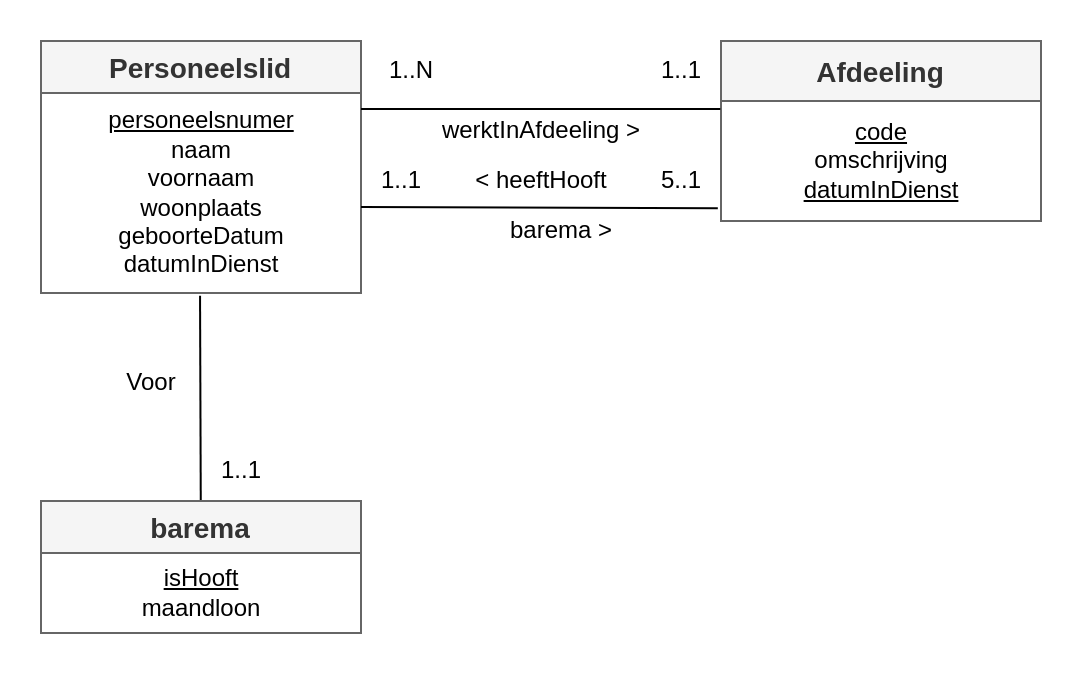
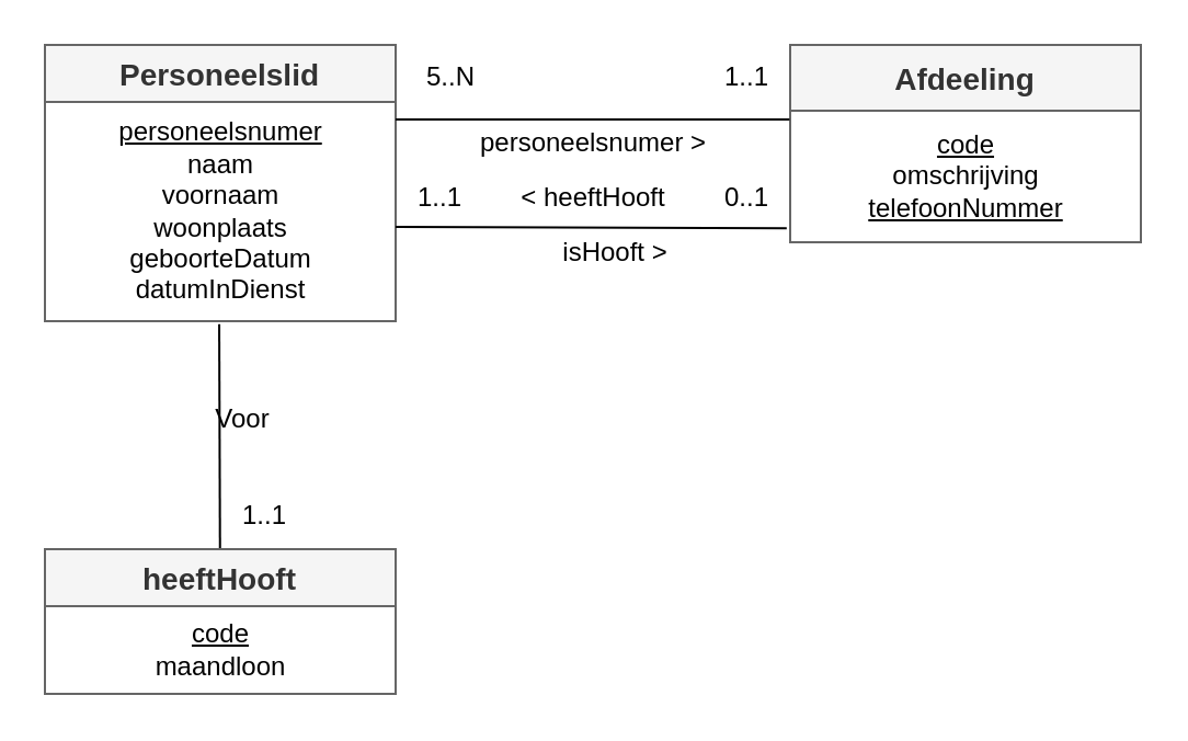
  <mxCell id="0" />
  <mxCell id="1" parent="0" />
  <mxCell id="2" value="Personeelslid" style="swimlane;fontStyle=1;childLayout=stackLayout;horizontal=1;startSize=26;horizontalStack=0;resizeParent=1;resizeParentMax=0;resizeLast=0;collapsible=1;marginBottom=0;align=center;fontSize=14;strokeColor=#666666;fillColor=#f5f5f5;fontColor=#333333;" parent="1" vertex="1"><mxGeometry x="20" y="20" width="160" height="126" as="geometry" /></mxCell>
  <mxCell id="3" value="&lt;u&gt;personeelsnumer&lt;/u&gt;&lt;br&gt;naam&lt;br&gt;voornaam&lt;br&gt;woonplaats&lt;br&gt;geboorteDatum&lt;br&gt;datumInDienst" style="text;html=1;align=center;verticalAlign=middle;resizable=0;points=[];autosize=1;strokeColor=none;fillColor=none;" parent="2" vertex="1"><mxGeometry y="26" width="160" height="100" as="geometry" /></mxCell>
  <mxCell id="4" value="Afdeeling" style="swimlane;fontStyle=1;childLayout=stackLayout;horizontal=1;startSize=30;horizontalStack=0;resizeParent=1;resizeParentMax=0;resizeLast=0;collapsible=1;marginBottom=0;align=center;fontSize=14;strokeColor=#666666;fillColor=#f5f5f5;fontColor=#333333;" parent="1" vertex="1"><mxGeometry x="360" y="20" width="160" height="90" as="geometry" /></mxCell>
- <mxCell id="5" value="&lt;u&gt;code&lt;/u&gt;&lt;br&gt;omschrijving&lt;br&gt;&lt;u&gt;datumInDienst&lt;/u&gt;&lt;br&gt;" style="text;html=1;align=center;verticalAlign=middle;resizable=0;points=[];autosize=1;strokeColor=none;fillColor=none;" parent="4" vertex="1"><mxGeometry y="30" width="160" height="60" as="geometry" /></mxCell>
+ <mxCell id="5" value="&lt;u&gt;code&lt;/u&gt;&lt;br&gt;omschrijving&lt;br&gt;&lt;u&gt;telefoonNummer&lt;/u&gt;&lt;br&gt;" style="text;html=1;align=center;verticalAlign=middle;resizable=0;points=[];autosize=1;strokeColor=none;fillColor=none;" parent="4" vertex="1"><mxGeometry y="30" width="160" height="60" as="geometry" /></mxCell>
  <mxCell id="6" style="edgeStyle=none;html=1;entryX=-0.002;entryY=0.067;entryDx=0;entryDy=0;entryPerimeter=0;endArrow=none;endFill=0;" parent="1" target="5" edge="1"><mxGeometry relative="1" as="geometry"><mxPoint x="180" y="54" as="sourcePoint" /><mxPoint x="361.6" y="54.35" as="targetPoint" /></mxGeometry></mxCell>
- <mxCell id="7" value="1..N" style="text;html=1;align=center;verticalAlign=middle;resizable=0;points=[];autosize=1;strokeColor=none;fillColor=none;" parent="1" vertex="1"><mxGeometry x="180" y="20" width="50" height="30" as="geometry" /></mxCell>
+ <mxCell id="7" value="5..N" style="text;html=1;align=center;verticalAlign=middle;resizable=0;points=[];autosize=1;strokeColor=none;fillColor=none;" parent="1" vertex="1"><mxGeometry x="180" y="20" width="50" height="30" as="geometry" /></mxCell>
  <mxCell id="8" value="1..1" style="text;html=1;align=center;verticalAlign=middle;resizable=0;points=[];autosize=1;strokeColor=none;fillColor=none;" parent="1" vertex="1"><mxGeometry x="320" y="20" width="40" height="30" as="geometry" /></mxCell>
- <mxCell id="9" value="werktInAfdeeling &amp;gt;" style="text;html=1;align=center;verticalAlign=middle;resizable=0;points=[];autosize=1;strokeColor=none;fillColor=none;" parent="1" vertex="1"><mxGeometry x="210" y="50" width="120" height="30" as="geometry" /></mxCell>
+ <mxCell id="9" value="personeelsnumer &amp;gt;" style="text;html=1;align=center;verticalAlign=middle;resizable=0;points=[];autosize=1;strokeColor=none;fillColor=none;" parent="1" vertex="1"><mxGeometry x="210" y="50" width="120" height="30" as="geometry" /></mxCell>
  <mxCell id="10" style="edgeStyle=none;html=1;entryX=0.497;entryY=1.014;entryDx=0;entryDy=0;entryPerimeter=0;endArrow=none;endFill=0;" parent="1" source="11" target="3" edge="1"><mxGeometry relative="1" as="geometry" /></mxCell>
- <mxCell id="11" value="barema" style="swimlane;fontStyle=1;childLayout=stackLayout;horizontal=1;startSize=26;horizontalStack=0;resizeParent=1;resizeParentMax=0;resizeLast=0;collapsible=1;marginBottom=0;align=center;fontSize=14;strokeColor=#666666;fillColor=#f5f5f5;fontColor=#333333;" parent="1" vertex="1"><mxGeometry x="20" y="250" width="160" height="66" as="geometry" /></mxCell>
- <mxCell id="12" value="&lt;u&gt;isHooft&lt;br&gt;&lt;/u&gt;maandloon&lt;u&gt;&lt;br&gt;&lt;/u&gt;" style="text;html=1;align=center;verticalAlign=middle;resizable=0;points=[];autosize=1;strokeColor=none;fillColor=none;" parent="11" vertex="1"><mxGeometry y="26" width="160" height="40" as="geometry" /></mxCell>
+ <mxCell id="11" value="heeftHooft" style="swimlane;fontStyle=1;childLayout=stackLayout;horizontal=1;startSize=26;horizontalStack=0;resizeParent=1;resizeParentMax=0;resizeLast=0;collapsible=1;marginBottom=0;align=center;fontSize=14;strokeColor=#666666;fillColor=#f5f5f5;fontColor=#333333;" parent="1" vertex="1"><mxGeometry x="20" y="250" width="160" height="66" as="geometry" /></mxCell>
+ <mxCell id="12" value="&lt;u&gt;code&lt;br&gt;&lt;/u&gt;maandloon&lt;u&gt;&lt;br&gt;&lt;/u&gt;" style="text;html=1;align=center;verticalAlign=middle;resizable=0;points=[];autosize=1;strokeColor=none;fillColor=none;" parent="11" vertex="1"><mxGeometry y="26" width="160" height="40" as="geometry" /></mxCell>
  <mxCell id="13" value="1..1" style="text;html=1;align=center;verticalAlign=middle;resizable=0;points=[];autosize=1;strokeColor=none;fillColor=none;" parent="1" vertex="1"><mxGeometry x="100" y="220" width="40" height="30" as="geometry" /></mxCell>
- <mxCell id="14" value="Voor" style="text;html=1;align=center;verticalAlign=middle;resizable=0;points=[];autosize=1;strokeColor=none;fillColor=none;" parent="1" vertex="1"><mxGeometry x="50" y="176" width="50" height="30" as="geometry" /></mxCell>
+ <mxCell id="14" value="Voor" style="text;html=1;align=center;verticalAlign=middle;resizable=0;points=[];autosize=1;strokeColor=none;fillColor=none;" parent="1" vertex="1"><mxGeometry x="85" y="176" width="50" height="30" as="geometry" /></mxCell>
  <mxCell id="15" style="edgeStyle=none;html=1;endArrow=none;endFill=0;exitX=-0.01;exitY=0.894;exitDx=0;exitDy=0;exitPerimeter=0;" parent="1" source="5" edge="1"><mxGeometry relative="1" as="geometry"><mxPoint x="355.36" y="103.46" as="sourcePoint" /><mxPoint x="180" y="103" as="targetPoint" /></mxGeometry></mxCell>
  <mxCell id="16" value="1..1" style="text;html=1;align=center;verticalAlign=middle;resizable=0;points=[];autosize=1;strokeColor=none;fillColor=none;" parent="1" vertex="1"><mxGeometry x="180" y="75" width="40" height="30" as="geometry" /></mxCell>
- <mxCell id="17" value="5..1" style="text;html=1;align=center;verticalAlign=middle;resizable=0;points=[];autosize=1;strokeColor=none;fillColor=none;" parent="1" vertex="1"><mxGeometry x="320" y="75" width="40" height="30" as="geometry" /></mxCell>
+ <mxCell id="17" value="0..1" style="text;html=1;align=center;verticalAlign=middle;resizable=0;points=[];autosize=1;strokeColor=none;fillColor=none;" parent="1" vertex="1"><mxGeometry x="320" y="75" width="40" height="30" as="geometry" /></mxCell>
  <mxCell id="18" value="&amp;lt; heeftHooft" style="text;html=1;align=center;verticalAlign=middle;resizable=0;points=[];autosize=1;strokeColor=none;fillColor=none;" parent="1" vertex="1"><mxGeometry x="225" y="75" width="90" height="30" as="geometry" /></mxCell>
- <mxCell id="19" value="barema &amp;gt;" style="text;html=1;align=center;verticalAlign=middle;resizable=0;points=[];autosize=1;strokeColor=none;fillColor=none;" parent="1" vertex="1"><mxGeometry x="245" y="100" width="70" height="30" as="geometry" /></mxCell>
+ <mxCell id="19" value="isHooft &amp;gt;" style="text;html=1;align=center;verticalAlign=middle;resizable=0;points=[];autosize=1;strokeColor=none;fillColor=none;" parent="1" vertex="1"><mxGeometry x="245" y="100" width="70" height="30" as="geometry" /></mxCell>
